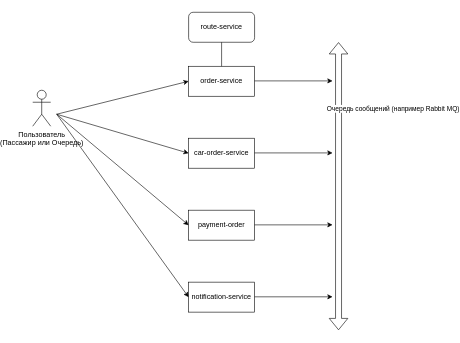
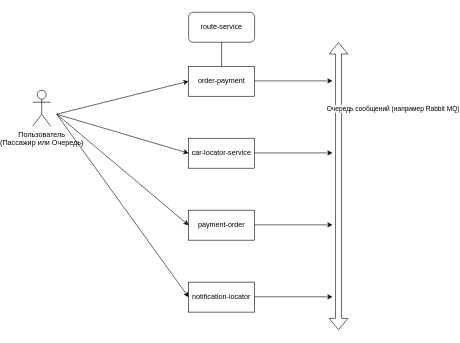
  <mxCell id="0" />
  <mxCell id="1" parent="0" />
  <mxCell id="2" value="" style="shape=flexArrow;endArrow=classic;startArrow=classic;html=1;rounded=0;" parent="1" edge="1"><mxGeometry width="100" height="100" relative="1" as="geometry"><mxPoint x="530" y="550" as="sourcePoint" /><mxPoint x="530" y="70" as="targetPoint" /></mxGeometry></mxCell>
  <mxCell id="3" value="Очередь сообщений (например Rabbit MQ)" style="edgeLabel;html=1;align=center;verticalAlign=middle;resizable=0;points=[];" parent="2" vertex="1" connectable="0"><mxGeometry x="-0.295" y="-5" relative="1" as="geometry"><mxPoint x="85" y="-201" as="offset" /></mxGeometry></mxCell>
  <mxCell id="4" value="route-service" style="html=1;whiteSpace=wrap;rounded=1;" parent="1" vertex="1"><mxGeometry x="280" y="20" width="110" height="50" as="geometry" /></mxCell>
- <mxCell id="5" value="order-service" style="html=1;whiteSpace=wrap;" parent="1" vertex="1"><mxGeometry x="280" y="110" width="110" height="50" as="geometry" /></mxCell>
- <mxCell id="6" value="car-order-service" style="html=1;whiteSpace=wrap;" parent="1" vertex="1"><mxGeometry x="280" y="230" width="110" height="50" as="geometry" /></mxCell>
+ <mxCell id="5" value="order-payment" style="html=1;whiteSpace=wrap;" parent="1" vertex="1"><mxGeometry x="280" y="110" width="110" height="50" as="geometry" /></mxCell>
+ <mxCell id="6" value="car-locator-service" style="html=1;whiteSpace=wrap;" parent="1" vertex="1"><mxGeometry x="280" y="230" width="110" height="50" as="geometry" /></mxCell>
  <mxCell id="7" value="payment-order" style="html=1;whiteSpace=wrap;" parent="1" vertex="1"><mxGeometry x="280" y="350" width="110" height="50" as="geometry" /></mxCell>
  <mxCell id="8" value="" style="endArrow=none;html=1;rounded=0;entryX=0.5;entryY=1;entryDx=0;entryDy=0;exitX=0.5;exitY=0;exitDx=0;exitDy=0;" parent="1" source="5" target="4" edge="1"><mxGeometry width="50" height="50" relative="1" as="geometry"><mxPoint x="170" y="140" as="sourcePoint" /><mxPoint x="286" y="63" as="targetPoint" /></mxGeometry></mxCell>
  <mxCell id="9" value="" style="endArrow=classic;html=1;rounded=0;exitX=1;exitY=0.5;exitDx=0;exitDy=0;" parent="1" edge="1"><mxGeometry width="50" height="50" relative="1" as="geometry"><mxPoint x="390" y="254.5" as="sourcePoint" /><mxPoint x="520" y="254.5" as="targetPoint" /></mxGeometry></mxCell>
  <mxCell id="10" value="" style="endArrow=classic;html=1;rounded=0;exitX=1;exitY=0.5;exitDx=0;exitDy=0;" parent="1" edge="1"><mxGeometry width="50" height="50" relative="1" as="geometry"><mxPoint x="390" y="374.5" as="sourcePoint" /><mxPoint x="520" y="374.5" as="targetPoint" /></mxGeometry></mxCell>
  <mxCell id="11" value="Пользователь&lt;br&gt;(Пассажир или Очередь)" style="shape=umlActor;verticalLabelPosition=bottom;verticalAlign=top;html=1;outlineConnect=0;" parent="1" vertex="1"><mxGeometry x="20" y="150" width="30" height="60" as="geometry" /></mxCell>
  <mxCell id="12" value="" style="endArrow=classic;html=1;rounded=0;entryX=0;entryY=0.5;entryDx=0;entryDy=0;" parent="1" target="5" edge="1"><mxGeometry width="50" height="50" relative="1" as="geometry"><mxPoint x="60" y="190" as="sourcePoint" /><mxPoint x="40" y="140" as="targetPoint" /></mxGeometry></mxCell>
  <mxCell id="13" value="" style="endArrow=classic;html=1;rounded=0;entryX=0;entryY=0.5;entryDx=0;entryDy=0;" parent="1" target="6" edge="1"><mxGeometry width="50" height="50" relative="1" as="geometry"><mxPoint x="60" y="190" as="sourcePoint" /><mxPoint x="40" y="250" as="targetPoint" /></mxGeometry></mxCell>
  <mxCell id="14" value="" style="endArrow=classic;html=1;rounded=0;entryX=0;entryY=0.5;entryDx=0;entryDy=0;" parent="1" target="7" edge="1"><mxGeometry width="50" height="50" relative="1" as="geometry"><mxPoint x="60" y="190" as="sourcePoint" /><mxPoint x="40" y="380" as="targetPoint" /></mxGeometry></mxCell>
  <mxCell id="15" value="" style="endArrow=classic;html=1;rounded=0;exitX=1;exitY=0.5;exitDx=0;exitDy=0;" parent="1" edge="1"><mxGeometry width="50" height="50" relative="1" as="geometry"><mxPoint x="390" y="134.41" as="sourcePoint" /><mxPoint x="520" y="134.41" as="targetPoint" /></mxGeometry></mxCell>
- <mxCell id="16" value="notification-service" style="html=1;whiteSpace=wrap;" parent="1" vertex="1"><mxGeometry x="280" y="470" width="110" height="50" as="geometry" /></mxCell>
+ <mxCell id="16" value="notification-locator" style="html=1;whiteSpace=wrap;" parent="1" vertex="1"><mxGeometry x="280" y="470" width="110" height="50" as="geometry" /></mxCell>
  <mxCell id="17" value="" style="endArrow=classic;html=1;rounded=0;exitX=1;exitY=0.5;exitDx=0;exitDy=0;" parent="1" edge="1"><mxGeometry width="50" height="50" relative="1" as="geometry"><mxPoint x="390" y="494.5" as="sourcePoint" /><mxPoint x="520" y="494.5" as="targetPoint" /></mxGeometry></mxCell>
  <mxCell id="18" value="" style="endArrow=classic;html=1;rounded=0;entryX=0;entryY=0.5;entryDx=0;entryDy=0;" parent="1" edge="1"><mxGeometry width="50" height="50" relative="1" as="geometry"><mxPoint x="60" y="190" as="sourcePoint" /><mxPoint x="280" y="495" as="targetPoint" /></mxGeometry></mxCell>
